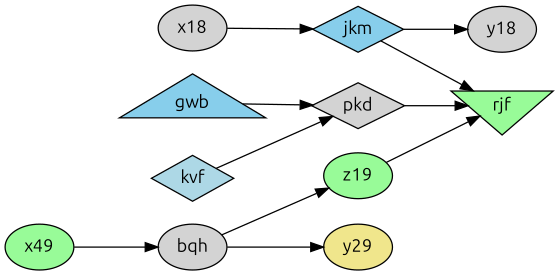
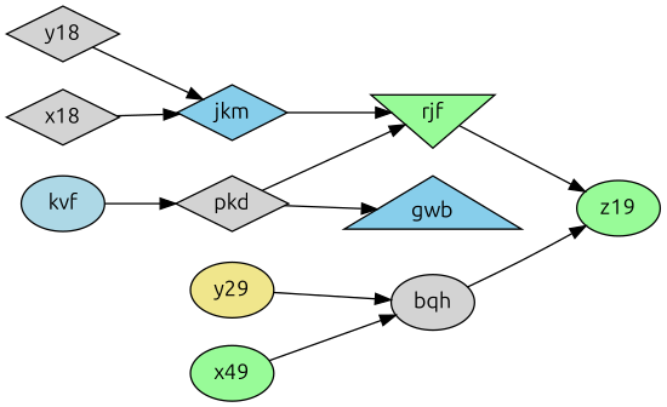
  digraph {
    fontname=Ubuntu
    rankdir=LR
    splines=true
    node [fillcolor=lightgrey fontname=Ubuntu style=filled]
    edge [fontname=Ubuntu]
    bqh [shape=ellipse]
    z19 [fillcolor=palegreen shape=ellipse]
    n3 [fillcolor=khaki label=y29]
    n4 [fillcolor=palegreen label=x49]
    jkm [fillcolor=skyblue shape=diamond]
    rjf [fillcolor=palegreen shape=invtriangle]
-   y18
-   x18
+   y18 [shape=diamond]
+   x18 [shape=diamond]
    pkd [shape=diamond]
    gwb [fillcolor=skyblue shape=triangle]
-   kvf [fillcolor=lightblue shape=diamond]
+   kvf [fillcolor=lightblue]
    bqh -> z19
-   bqh -> n3
+   n3 -> bqh
    n4 -> bqh
    jkm -> rjf
-   z19 -> rjf
-   jkm -> y18
+   rjf -> z19
+   y18 -> jkm
    x18 -> jkm
    pkd -> rjf
-   gwb -> pkd
+   pkd -> gwb
    kvf -> pkd
  }
